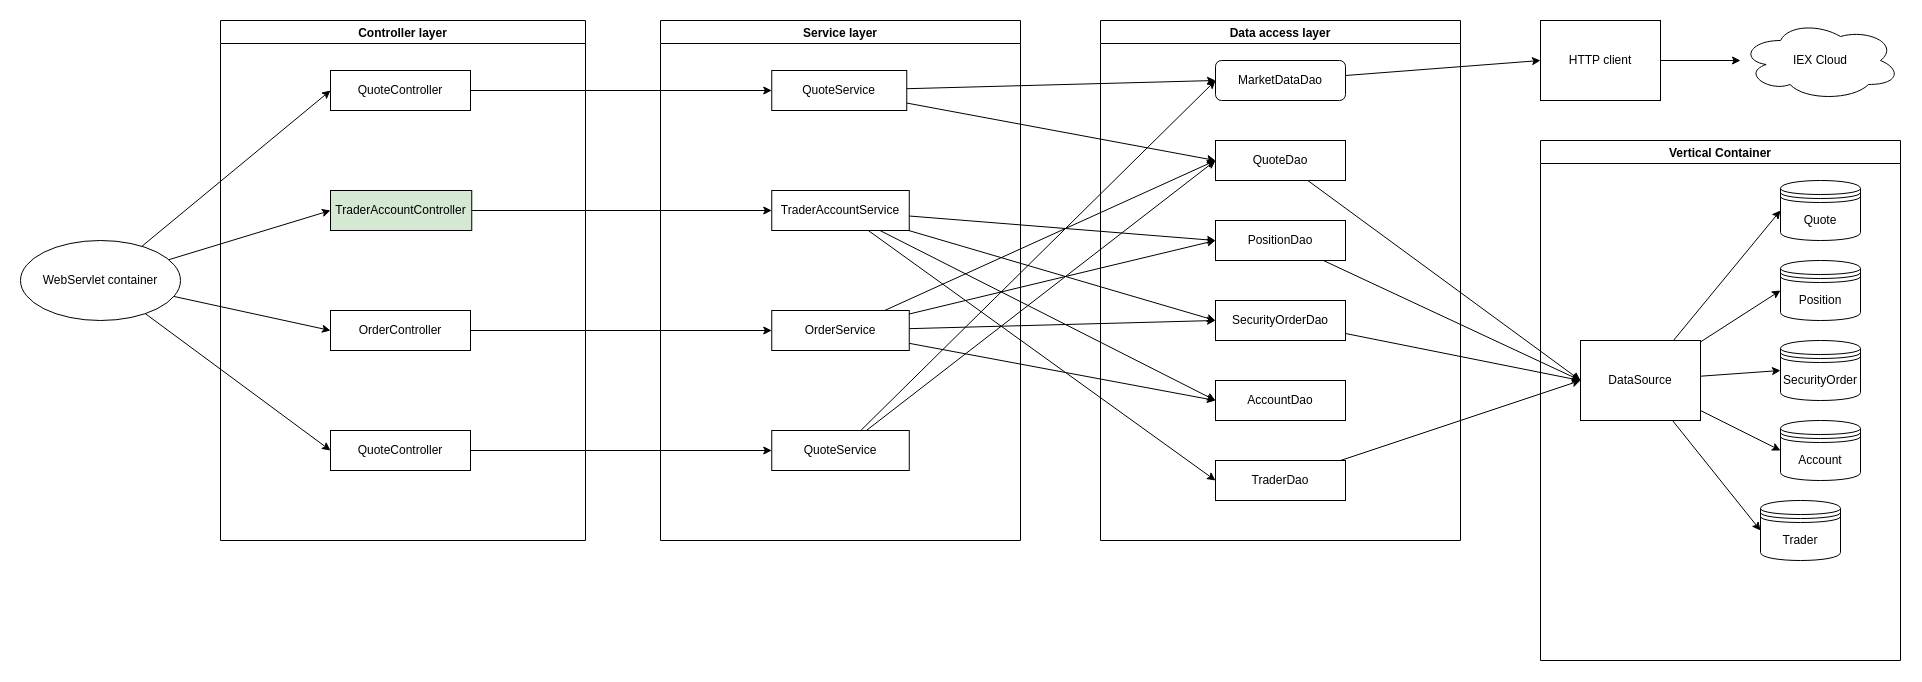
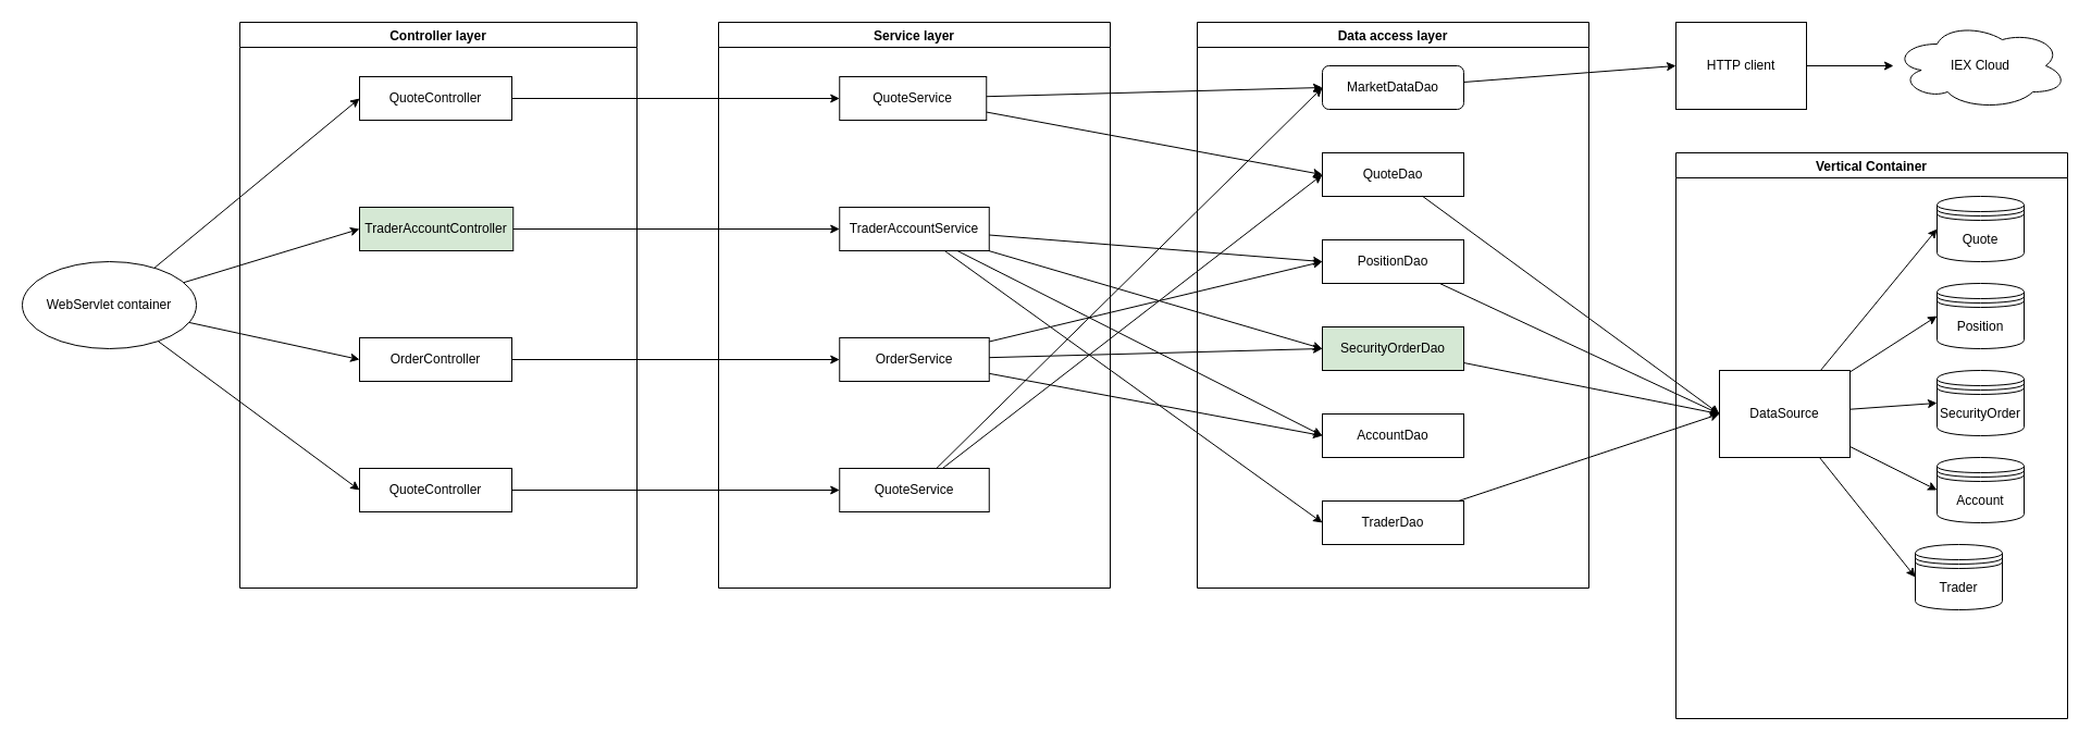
  <mxCell id="0" />
  <mxCell id="1" parent="0" />
  <mxCell id="2" value="Controller layer" style="swimlane;" vertex="1" parent="1"><mxGeometry x="220" y="20" width="365" height="520" as="geometry"><mxRectangle x="140" y="70" width="120" height="23" as="alternateBounds" /></mxGeometry></mxCell>
  <mxCell id="3" value="QuoteController" style="rounded=0;whiteSpace=wrap;html=1;" vertex="1" parent="2"><mxGeometry x="110" y="50" width="140" height="40" as="geometry" /></mxCell>
  <mxCell id="4" value="TraderAccountController" style="rounded=0;whiteSpace=wrap;html=1;fillColor=#d5e8d4;" vertex="1" parent="2"><mxGeometry x="110" y="170" width="141.25" height="40" as="geometry" /></mxCell>
  <mxCell id="5" value="OrderController" style="rounded=0;whiteSpace=wrap;html=1;" vertex="1" parent="2"><mxGeometry x="110" y="290" width="140" height="40" as="geometry" /></mxCell>
  <mxCell id="6" value="QuoteController" style="rounded=0;whiteSpace=wrap;html=1;" vertex="1" parent="2"><mxGeometry x="110" y="410" width="140" height="40" as="geometry" /></mxCell>
  <mxCell id="7" value="Service layer" style="swimlane;" vertex="1" parent="1"><mxGeometry x="660" y="20" width="360" height="520" as="geometry"><mxRectangle x="425" y="40" width="110" height="23" as="alternateBounds" /></mxGeometry></mxCell>
  <mxCell id="8" value="QuoteService" style="rounded=0;whiteSpace=wrap;html=1;" vertex="1" parent="7"><mxGeometry x="111.25" y="50" width="135" height="40" as="geometry" /></mxCell>
  <mxCell id="9" value="TraderAccountService" style="rounded=0;whiteSpace=wrap;html=1;" vertex="1" parent="7"><mxGeometry x="111.25" y="170" width="137.5" height="40" as="geometry" /></mxCell>
  <mxCell id="10" value="OrderService" style="rounded=0;whiteSpace=wrap;html=1;" vertex="1" parent="7"><mxGeometry x="111.25" y="290" width="137.5" height="40" as="geometry" /></mxCell>
  <mxCell id="11" value="QuoteService" style="rounded=0;whiteSpace=wrap;html=1;" vertex="1" parent="7"><mxGeometry x="111.25" y="410" width="137.5" height="40" as="geometry" /></mxCell>
  <mxCell id="12" value="Data access layer" style="swimlane;" vertex="1" parent="1"><mxGeometry x="1100" y="20" width="360" height="520" as="geometry"><mxRectangle x="920" y="40" width="130" height="23" as="alternateBounds" /></mxGeometry></mxCell>
  <mxCell id="13" value="AccountDao" style="rounded=0;whiteSpace=wrap;html=1;" vertex="1" parent="12"><mxGeometry x="115" y="360" width="130" height="40" as="geometry" /></mxCell>
  <mxCell id="14" value="MarketDataDao" style="whiteSpace=wrap;html=1;rounded=1;" vertex="1" parent="12"><mxGeometry x="115" y="40" width="130" height="40" as="geometry" /></mxCell>
  <mxCell id="15" value="QuoteDao" style="rounded=0;whiteSpace=wrap;html=1;" vertex="1" parent="12"><mxGeometry x="115" y="120" width="130" height="40" as="geometry" /></mxCell>
  <mxCell id="16" value="PositionDao" style="rounded=0;whiteSpace=wrap;html=1;" vertex="1" parent="12"><mxGeometry x="115" y="200" width="130" height="40" as="geometry" /></mxCell>
- <mxCell id="17" value="SecurityOrderDao" style="rounded=0;whiteSpace=wrap;html=1;" vertex="1" parent="12"><mxGeometry x="115" y="280" width="130" height="40" as="geometry" /></mxCell>
+ <mxCell id="17" value="SecurityOrderDao" style="rounded=0;whiteSpace=wrap;html=1;fillColor=#d5e8d4;" vertex="1" parent="12"><mxGeometry x="115" y="280" width="130" height="40" as="geometry" /></mxCell>
  <mxCell id="18" value="TraderDao" style="rounded=0;whiteSpace=wrap;html=1;" vertex="1" parent="12"><mxGeometry x="115" y="440" width="130" height="40" as="geometry" /></mxCell>
  <mxCell id="19" style="edgeStyle=orthogonalEdgeStyle;rounded=0;orthogonalLoop=1;jettySize=auto;html=1;entryX=0;entryY=0.5;entryDx=0;entryDy=0;" edge="1" parent="1" source="3" target="8"><mxGeometry relative="1" as="geometry" /></mxCell>
  <mxCell id="20" style="edgeStyle=orthogonalEdgeStyle;rounded=0;orthogonalLoop=1;jettySize=auto;html=1;entryX=0;entryY=0.5;entryDx=0;entryDy=0;" edge="1" parent="1" source="4" target="9"><mxGeometry relative="1" as="geometry" /></mxCell>
  <mxCell id="21" style="edgeStyle=orthogonalEdgeStyle;rounded=0;orthogonalLoop=1;jettySize=auto;html=1;entryX=0;entryY=0.5;entryDx=0;entryDy=0;" edge="1" parent="1" source="5" target="10"><mxGeometry relative="1" as="geometry" /></mxCell>
  <mxCell id="22" style="edgeStyle=orthogonalEdgeStyle;rounded=0;orthogonalLoop=1;jettySize=auto;html=1;entryX=0;entryY=0.5;entryDx=0;entryDy=0;" edge="1" parent="1" source="6" target="11"><mxGeometry relative="1" as="geometry" /></mxCell>
  <mxCell id="23" style="rounded=0;orthogonalLoop=1;jettySize=auto;html=1;entryX=0;entryY=0.5;entryDx=0;entryDy=0;" edge="1" parent="1" source="8" target="14"><mxGeometry relative="1" as="geometry" /></mxCell>
  <mxCell id="24" style="edgeStyle=none;rounded=0;orthogonalLoop=1;jettySize=auto;html=1;entryX=0;entryY=0.5;entryDx=0;entryDy=0;" edge="1" parent="1" source="8" target="15"><mxGeometry relative="1" as="geometry" /></mxCell>
- <mxCell id="25" style="edgeStyle=none;rounded=0;orthogonalLoop=1;jettySize=auto;html=1;entryX=0;entryY=0.5;entryDx=0;entryDy=0;" edge="1" parent="1" source="10" target="15"><mxGeometry relative="1" as="geometry" /></mxCell>
  <mxCell id="26" style="edgeStyle=none;rounded=0;orthogonalLoop=1;jettySize=auto;html=1;entryX=0;entryY=0.5;entryDx=0;entryDy=0;" edge="1" parent="1" source="10" target="16"><mxGeometry relative="1" as="geometry" /></mxCell>
  <mxCell id="27" style="edgeStyle=none;rounded=0;orthogonalLoop=1;jettySize=auto;html=1;entryX=0;entryY=0.5;entryDx=0;entryDy=0;" edge="1" parent="1" source="10" target="17"><mxGeometry relative="1" as="geometry" /></mxCell>
  <mxCell id="28" style="edgeStyle=none;rounded=0;orthogonalLoop=1;jettySize=auto;html=1;entryX=0;entryY=0.5;entryDx=0;entryDy=0;" edge="1" parent="1" source="10" target="13"><mxGeometry relative="1" as="geometry" /></mxCell>
  <mxCell id="29" style="edgeStyle=none;rounded=0;orthogonalLoop=1;jettySize=auto;html=1;entryX=0;entryY=0.5;entryDx=0;entryDy=0;" edge="1" parent="1" source="9" target="18"><mxGeometry relative="1" as="geometry" /></mxCell>
  <mxCell id="30" style="edgeStyle=none;rounded=0;orthogonalLoop=1;jettySize=auto;html=1;entryX=0;entryY=0.5;entryDx=0;entryDy=0;" edge="1" parent="1" source="9" target="13"><mxGeometry relative="1" as="geometry" /></mxCell>
  <mxCell id="31" style="edgeStyle=none;rounded=0;orthogonalLoop=1;jettySize=auto;html=1;entryX=0;entryY=0.5;entryDx=0;entryDy=0;" edge="1" parent="1" source="9" target="17"><mxGeometry relative="1" as="geometry" /></mxCell>
  <mxCell id="32" style="edgeStyle=none;rounded=0;orthogonalLoop=1;jettySize=auto;html=1;entryX=0;entryY=0.5;entryDx=0;entryDy=0;" edge="1" parent="1" source="9" target="16"><mxGeometry relative="1" as="geometry" /></mxCell>
  <mxCell id="33" style="edgeStyle=none;rounded=0;orthogonalLoop=1;jettySize=auto;html=1;entryX=0;entryY=0.5;entryDx=0;entryDy=0;" edge="1" parent="1" source="11" target="15"><mxGeometry relative="1" as="geometry" /></mxCell>
  <mxCell id="34" style="edgeStyle=none;rounded=0;orthogonalLoop=1;jettySize=auto;html=1;entryX=0;entryY=0.5;entryDx=0;entryDy=0;" edge="1" parent="1" source="11" target="14"><mxGeometry relative="1" as="geometry" /></mxCell>
  <mxCell id="35" style="edgeStyle=none;rounded=0;orthogonalLoop=1;jettySize=auto;html=1;entryX=0;entryY=0.5;entryDx=0;entryDy=0;" edge="1" parent="1" source="39" target="3"><mxGeometry relative="1" as="geometry" /></mxCell>
  <mxCell id="36" style="edgeStyle=none;rounded=0;orthogonalLoop=1;jettySize=auto;html=1;entryX=0;entryY=0.5;entryDx=0;entryDy=0;" edge="1" parent="1" source="39" target="4"><mxGeometry relative="1" as="geometry" /></mxCell>
  <mxCell id="37" style="edgeStyle=none;rounded=0;orthogonalLoop=1;jettySize=auto;html=1;entryX=0;entryY=0.5;entryDx=0;entryDy=0;" edge="1" parent="1" source="39" target="5"><mxGeometry relative="1" as="geometry" /></mxCell>
  <mxCell id="38" style="edgeStyle=none;rounded=0;orthogonalLoop=1;jettySize=auto;html=1;entryX=0;entryY=0.5;entryDx=0;entryDy=0;" edge="1" parent="1" source="39" target="6"><mxGeometry relative="1" as="geometry" /></mxCell>
  <mxCell id="39" value="WebServlet container" style="ellipse;whiteSpace=wrap;html=1;" vertex="1" parent="1"><mxGeometry x="20" y="240" width="160" height="80" as="geometry" /></mxCell>
  <mxCell id="40" value="Vertical Container" style="swimlane;" vertex="1" parent="1"><mxGeometry x="1540" y="140" width="360" height="520" as="geometry" /></mxCell>
  <mxCell id="41" value="Trader" style="shape=datastore;whiteSpace=wrap;html=1;" vertex="1" parent="40"><mxGeometry x="220" y="360" width="80" height="60" as="geometry" /></mxCell>
  <mxCell id="42" value="Account" style="shape=datastore;whiteSpace=wrap;html=1;" vertex="1" parent="40"><mxGeometry x="240" y="280" width="80" height="60" as="geometry" /></mxCell>
  <mxCell id="43" value="SecurityOrder" style="shape=datastore;whiteSpace=wrap;html=1;" vertex="1" parent="40"><mxGeometry x="240" y="200" width="80" height="60" as="geometry" /></mxCell>
  <mxCell id="44" value="Quote" style="shape=datastore;whiteSpace=wrap;html=1;" vertex="1" parent="40"><mxGeometry x="240" y="40" width="80" height="60" as="geometry" /></mxCell>
  <mxCell id="45" value="Position" style="shape=datastore;whiteSpace=wrap;html=1;" vertex="1" parent="40"><mxGeometry x="240" y="120" width="80" height="60" as="geometry" /></mxCell>
  <mxCell id="46" style="edgeStyle=none;rounded=0;orthogonalLoop=1;jettySize=auto;html=1;entryX=0;entryY=0.5;entryDx=0;entryDy=0;" edge="1" parent="40" source="51" target="44"><mxGeometry relative="1" as="geometry" /></mxCell>
  <mxCell id="47" style="edgeStyle=none;rounded=0;orthogonalLoop=1;jettySize=auto;html=1;entryX=0;entryY=0.5;entryDx=0;entryDy=0;" edge="1" parent="40" source="51" target="45"><mxGeometry relative="1" as="geometry" /></mxCell>
  <mxCell id="48" style="edgeStyle=none;rounded=0;orthogonalLoop=1;jettySize=auto;html=1;entryX=0;entryY=0.5;entryDx=0;entryDy=0;" edge="1" parent="40" source="51" target="43"><mxGeometry relative="1" as="geometry" /></mxCell>
  <mxCell id="49" style="edgeStyle=none;rounded=0;orthogonalLoop=1;jettySize=auto;html=1;entryX=0;entryY=0.5;entryDx=0;entryDy=0;" edge="1" parent="40" source="51" target="42"><mxGeometry relative="1" as="geometry" /></mxCell>
  <mxCell id="50" style="edgeStyle=none;rounded=0;orthogonalLoop=1;jettySize=auto;html=1;entryX=0;entryY=0.5;entryDx=0;entryDy=0;" edge="1" parent="40" source="51" target="41"><mxGeometry relative="1" as="geometry" /></mxCell>
  <mxCell id="51" value="DataSource" style="rounded=0;whiteSpace=wrap;html=1;" vertex="1" parent="40"><mxGeometry x="40" y="200" width="120" height="80" as="geometry" /></mxCell>
  <mxCell id="52" style="edgeStyle=none;rounded=0;orthogonalLoop=1;jettySize=auto;html=1;entryX=0;entryY=0.5;entryDx=0;entryDy=0;" edge="1" parent="1" source="15" target="51"><mxGeometry relative="1" as="geometry" /></mxCell>
  <mxCell id="53" style="edgeStyle=none;rounded=0;orthogonalLoop=1;jettySize=auto;html=1;entryX=0;entryY=0.5;entryDx=0;entryDy=0;" edge="1" parent="1" source="16" target="51"><mxGeometry relative="1" as="geometry" /></mxCell>
  <mxCell id="54" style="edgeStyle=none;rounded=0;orthogonalLoop=1;jettySize=auto;html=1;entryX=0;entryY=0.5;entryDx=0;entryDy=0;" edge="1" parent="1" source="17" target="51"><mxGeometry relative="1" as="geometry" /></mxCell>
  <mxCell id="55" style="edgeStyle=none;rounded=0;orthogonalLoop=1;jettySize=auto;html=1;entryX=0;entryY=0.5;entryDx=0;entryDy=0;" edge="1" parent="1" source="18" target="51"><mxGeometry relative="1" as="geometry" /></mxCell>
  <mxCell id="56" style="edgeStyle=none;rounded=0;orthogonalLoop=1;jettySize=auto;html=1;" edge="1" parent="1" source="57" target="59"><mxGeometry relative="1" as="geometry" /></mxCell>
  <mxCell id="57" value="HTTP client" style="rounded=0;whiteSpace=wrap;html=1;" vertex="1" parent="1"><mxGeometry x="1540" y="20" width="120" height="80" as="geometry" /></mxCell>
  <mxCell id="58" style="edgeStyle=none;rounded=0;orthogonalLoop=1;jettySize=auto;html=1;entryX=0;entryY=0.5;entryDx=0;entryDy=0;" edge="1" parent="1" source="14" target="57"><mxGeometry relative="1" as="geometry" /></mxCell>
  <mxCell id="59" value="IEX Cloud" style="ellipse;shape=cloud;whiteSpace=wrap;html=1;" vertex="1" parent="1"><mxGeometry x="1740" y="20" width="160" height="80" as="geometry" /></mxCell>
